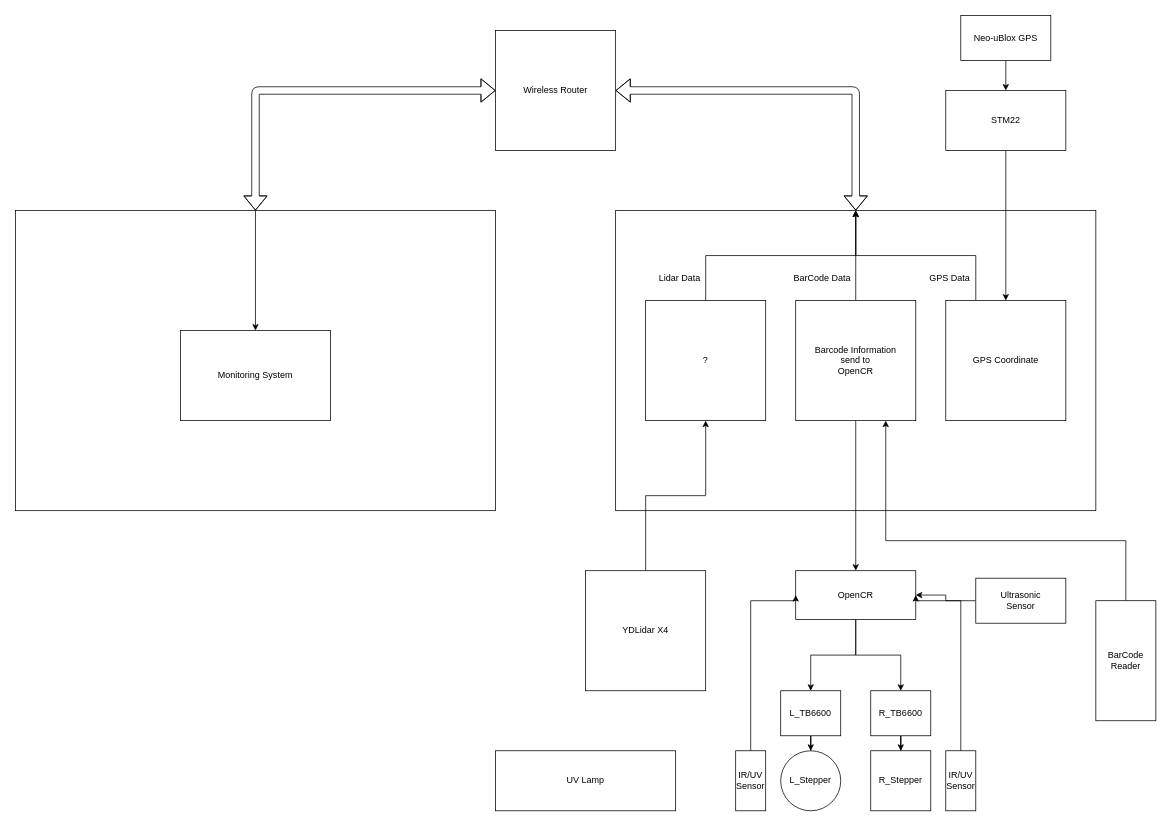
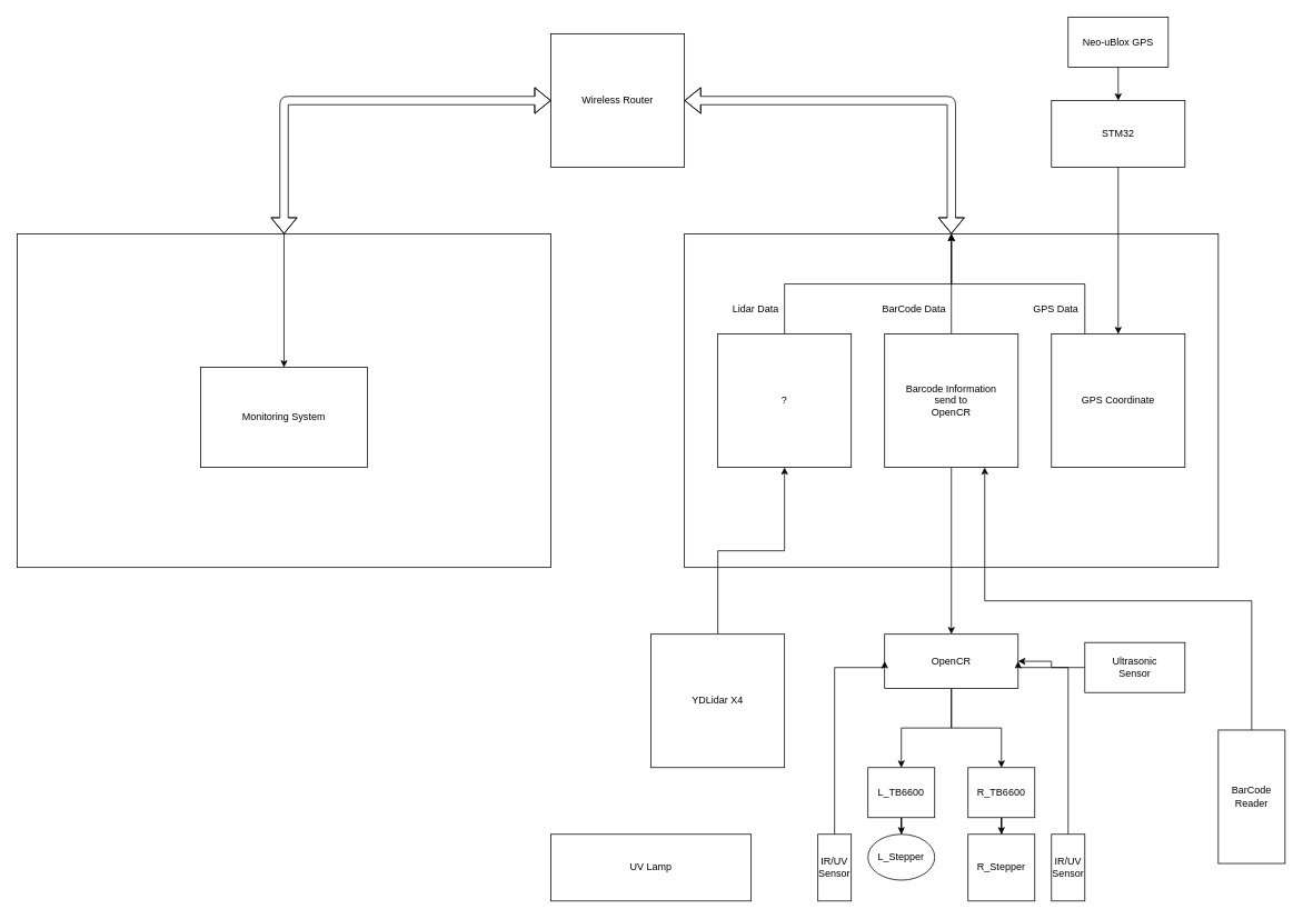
  <mxCell id="0" />
  <mxCell id="1" parent="0" />
  <mxCell id="2" value="" style="rounded=0;whiteSpace=wrap;html=1;fillColor=none;" parent="1" vertex="1"><mxGeometry x="820" y="280" width="640" height="400" as="geometry" /></mxCell>
  <mxCell id="3" style="edgeStyle=orthogonalEdgeStyle;rounded=0;orthogonalLoop=1;jettySize=auto;html=1;exitX=0.25;exitY=0;exitDx=0;exitDy=0;" parent="1" source="4" edge="1"><mxGeometry relative="1" as="geometry"><mxPoint x="1140" y="280" as="targetPoint" /><Array as="points"><mxPoint x="1300" y="340" /><mxPoint x="1140" y="340" /></Array></mxGeometry></mxCell>
  <mxCell id="4" value="GPS Coordinate" style="whiteSpace=wrap;html=1;" parent="1" vertex="1"><mxGeometry x="1260" y="400" width="160" height="160" as="geometry" /></mxCell>
  <mxCell id="5" style="edgeStyle=orthogonalEdgeStyle;rounded=0;orthogonalLoop=1;jettySize=auto;html=1;entryX=0.5;entryY=0;entryDx=0;entryDy=0;" parent="1" source="7" target="15" edge="1"><mxGeometry relative="1" as="geometry" /></mxCell>
  <mxCell id="6" style="edgeStyle=orthogonalEdgeStyle;rounded=0;orthogonalLoop=1;jettySize=auto;html=1;entryX=0.5;entryY=0;entryDx=0;entryDy=0;" parent="1" source="7" target="2" edge="1"><mxGeometry relative="1" as="geometry"><Array as="points"><mxPoint x="1140" y="330" /><mxPoint x="1140" y="330" /></Array></mxGeometry></mxCell>
  <mxCell id="7" value="Barcode Information&lt;br&gt;send to&lt;br&gt;OpenCR" style="whiteSpace=wrap;html=1;" parent="1" vertex="1"><mxGeometry x="1060" y="400" width="160" height="160" as="geometry" /></mxCell>
  <mxCell id="8" style="edgeStyle=orthogonalEdgeStyle;rounded=0;orthogonalLoop=1;jettySize=auto;html=1;entryX=0.5;entryY=0;entryDx=0;entryDy=0;" parent="1" source="9" target="4" edge="1"><mxGeometry relative="1" as="geometry" /></mxCell>
- <mxCell id="9" value="STM22" style="whiteSpace=wrap;html=1;" parent="1" vertex="1"><mxGeometry x="1260" y="120" width="160" height="80" as="geometry" /></mxCell>
+ <mxCell id="9" value="STM32" style="whiteSpace=wrap;html=1;" parent="1" vertex="1"><mxGeometry x="1260" y="120" width="160" height="80" as="geometry" /></mxCell>
  <mxCell id="10" style="edgeStyle=orthogonalEdgeStyle;rounded=0;orthogonalLoop=1;jettySize=auto;html=1;entryX=0.5;entryY=0;entryDx=0;entryDy=0;" parent="1" source="11" target="9" edge="1"><mxGeometry relative="1" as="geometry" /></mxCell>
  <mxCell id="11" value="Neo-uBlox GPS" style="whiteSpace=wrap;html=1;" parent="1" vertex="1"><mxGeometry x="1280" y="20" width="120" height="60" as="geometry" /></mxCell>
  <mxCell id="12" value="Wireless Router" style="whiteSpace=wrap;html=1;" parent="1" vertex="1"><mxGeometry x="660" y="40" width="160" height="160" as="geometry" /></mxCell>
  <mxCell id="13" style="edgeStyle=orthogonalEdgeStyle;rounded=0;orthogonalLoop=1;jettySize=auto;html=1;entryX=0.5;entryY=0;entryDx=0;entryDy=0;" parent="1" source="15" target="18" edge="1"><mxGeometry relative="1" as="geometry" /></mxCell>
  <mxCell id="14" style="edgeStyle=orthogonalEdgeStyle;rounded=0;orthogonalLoop=1;jettySize=auto;html=1;entryX=0.5;entryY=0;entryDx=0;entryDy=0;" parent="1" source="15" target="21" edge="1"><mxGeometry relative="1" as="geometry" /></mxCell>
  <mxCell id="15" value="OpenCR" style="whiteSpace=wrap;html=1;" parent="1" vertex="1"><mxGeometry x="1060" y="760" width="160" height="65" as="geometry" /></mxCell>
  <mxCell id="16" value="" style="rounded=0;whiteSpace=wrap;html=1;fillColor=none;" parent="1" vertex="1"><mxGeometry x="20" y="280" width="640" height="400" as="geometry" /></mxCell>
  <mxCell id="17" style="edgeStyle=orthogonalEdgeStyle;rounded=0;orthogonalLoop=1;jettySize=auto;html=1;entryX=0.5;entryY=0;entryDx=0;entryDy=0;" parent="1" source="18" target="19" edge="1"><mxGeometry relative="1" as="geometry" /></mxCell>
  <mxCell id="18" value="L_TB6600" style="whiteSpace=wrap;html=1;" parent="1" vertex="1"><mxGeometry x="1040" y="920" width="80" height="60" as="geometry" /></mxCell>
- <mxCell id="19" value="L_Stepper" style="ellipse;whiteSpace=wrap;html=1;" parent="1" vertex="1"><mxGeometry x="1040" y="1000" width="80" height="80" as="geometry" /></mxCell>
+ <mxCell id="19" value="L_Stepper" style="ellipse;whiteSpace=wrap;html=1;" parent="1" vertex="1"><mxGeometry x="1040" y="1000" width="80" height="55" as="geometry" /></mxCell>
  <mxCell id="20" style="edgeStyle=orthogonalEdgeStyle;rounded=0;orthogonalLoop=1;jettySize=auto;html=1;entryX=0.5;entryY=0;entryDx=0;entryDy=0;" parent="1" source="21" target="22" edge="1"><mxGeometry relative="1" as="geometry" /></mxCell>
  <mxCell id="21" value="R_TB6600" style="whiteSpace=wrap;html=1;" parent="1" vertex="1"><mxGeometry x="1160" y="920" width="80" height="60" as="geometry" /></mxCell>
  <mxCell id="22" value="R_Stepper" style="whiteSpace=wrap;html=1;rounded=0;" parent="1" vertex="1"><mxGeometry x="1160" y="1000" width="80" height="80" as="geometry" /></mxCell>
  <mxCell id="23" style="edgeStyle=orthogonalEdgeStyle;rounded=0;orthogonalLoop=1;jettySize=auto;html=1;entryX=0;entryY=0.5;entryDx=0;entryDy=0;" parent="1" source="24" target="15" edge="1"><mxGeometry relative="1" as="geometry"><Array as="points"><mxPoint x="1000" y="800" /></Array></mxGeometry></mxCell>
  <mxCell id="24" value="IR/UV &lt;br&gt;Sensor" style="whiteSpace=wrap;html=1;" parent="1" vertex="1"><mxGeometry x="980" y="1000" width="40" height="80" as="geometry" /></mxCell>
  <mxCell id="25" style="edgeStyle=orthogonalEdgeStyle;rounded=0;orthogonalLoop=1;jettySize=auto;html=1;entryX=1;entryY=0.5;entryDx=0;entryDy=0;" parent="1" source="26" target="15" edge="1"><mxGeometry relative="1" as="geometry"><Array as="points"><mxPoint x="1280" y="800" /></Array></mxGeometry></mxCell>
  <mxCell id="26" value="IR/UV &lt;br&gt;Sensor" style="whiteSpace=wrap;html=1;" parent="1" vertex="1"><mxGeometry x="1260" y="1000" width="40" height="80" as="geometry" /></mxCell>
  <mxCell id="27" style="edgeStyle=orthogonalEdgeStyle;rounded=0;orthogonalLoop=1;jettySize=auto;html=1;entryX=1;entryY=0.5;entryDx=0;entryDy=0;" parent="1" source="28" target="15" edge="1"><mxGeometry relative="1" as="geometry" /></mxCell>
  <mxCell id="28" value="Ultrasonic&lt;br&gt;Sensor" style="whiteSpace=wrap;html=1;" parent="1" vertex="1"><mxGeometry x="1300" y="770" width="120" height="60" as="geometry" /></mxCell>
  <mxCell id="29" style="edgeStyle=orthogonalEdgeStyle;rounded=0;orthogonalLoop=1;jettySize=auto;html=1;entryX=0.5;entryY=1;entryDx=0;entryDy=0;" parent="1" source="30" target="40" edge="1"><mxGeometry relative="1" as="geometry" /></mxCell>
  <mxCell id="30" value="YDLidar X4" style="whiteSpace=wrap;html=1;" parent="1" vertex="1"><mxGeometry x="780" y="760" width="160" height="160" as="geometry" /></mxCell>
  <mxCell id="31" value="" style="shape=flexArrow;endArrow=classic;startArrow=classic;html=1;entryX=0;entryY=0.5;entryDx=0;entryDy=0;exitX=0.5;exitY=0;exitDx=0;exitDy=0;" parent="1" source="16" target="12" edge="1"><mxGeometry width="100" height="100" relative="1" as="geometry"><mxPoint x="440" y="210" as="sourcePoint" /><mxPoint x="540" y="110" as="targetPoint" /><Array as="points"><mxPoint x="340" y="120" /></Array></mxGeometry></mxCell>
  <mxCell id="32" value="" style="shape=flexArrow;endArrow=classic;startArrow=classic;html=1;exitX=1;exitY=0.5;exitDx=0;exitDy=0;entryX=0.5;entryY=0;entryDx=0;entryDy=0;" parent="1" source="12" target="2" edge="1"><mxGeometry width="100" height="100" relative="1" as="geometry"><mxPoint x="1010" y="190" as="sourcePoint" /><mxPoint x="1110" y="90" as="targetPoint" /><Array as="points"><mxPoint x="1140" y="120" /></Array></mxGeometry></mxCell>
  <mxCell id="33" style="edgeStyle=orthogonalEdgeStyle;rounded=0;orthogonalLoop=1;jettySize=auto;html=1;entryX=0.75;entryY=1;entryDx=0;entryDy=0;" parent="1" source="34" target="7" edge="1"><mxGeometry relative="1" as="geometry"><Array as="points"><mxPoint x="1500" y="720" /><mxPoint x="1180" y="720" /></Array></mxGeometry></mxCell>
- <mxCell id="34" value="BarCode Reader" style="whiteSpace=wrap;html=1;" parent="1" vertex="1"><mxGeometry x="1460" y="800" width="80" height="160" as="geometry" /></mxCell>
+ <mxCell id="34" value="BarCode Reader" style="whiteSpace=wrap;html=1;" parent="1" vertex="1"><mxGeometry x="1460" y="875" width="80" height="160" as="geometry" /></mxCell>
  <mxCell id="35" value="Monitoring System" style="whiteSpace=wrap;html=1;" parent="1" vertex="1"><mxGeometry x="240" y="440" width="200" height="120" as="geometry" /></mxCell>
  <mxCell id="36" value="" style="endArrow=classic;html=1;entryX=0.5;entryY=0;entryDx=0;entryDy=0;" parent="1" target="35" edge="1"><mxGeometry width="50" height="50" relative="1" as="geometry"><mxPoint x="340" y="280" as="sourcePoint" /><mxPoint x="630" y="460" as="targetPoint" /></mxGeometry></mxCell>
  <mxCell id="37" value="GPS Data" style="text;html=1;align=center;verticalAlign=middle;resizable=0;points=[];autosize=1;strokeColor=none;" parent="1" vertex="1"><mxGeometry x="1230" y="360" width="70" height="20" as="geometry" /></mxCell>
  <mxCell id="38" value="BarCode Data" style="text;html=1;align=center;verticalAlign=middle;resizable=0;points=[];autosize=1;strokeColor=none;" parent="1" vertex="1"><mxGeometry x="1050" y="360" width="90" height="20" as="geometry" /></mxCell>
  <mxCell id="39" style="edgeStyle=orthogonalEdgeStyle;rounded=0;orthogonalLoop=1;jettySize=auto;html=1;" parent="1" source="40" edge="1"><mxGeometry relative="1" as="geometry"><mxPoint x="1140" y="280" as="targetPoint" /><Array as="points"><mxPoint x="940" y="340" /><mxPoint x="1140" y="340" /></Array></mxGeometry></mxCell>
  <mxCell id="40" value="?" style="whiteSpace=wrap;html=1;" parent="1" vertex="1"><mxGeometry x="860" y="400" width="160" height="160" as="geometry" /></mxCell>
  <mxCell id="41" value="Lidar Data" style="text;html=1;align=center;verticalAlign=middle;resizable=0;points=[];autosize=1;strokeColor=none;" parent="1" vertex="1"><mxGeometry x="870" y="360" width="70" height="20" as="geometry" /></mxCell>
  <mxCell id="42" value="UV Lamp" style="whiteSpace=wrap;html=1;" parent="1" vertex="1"><mxGeometry x="660" y="1000" width="240" height="80" as="geometry" /></mxCell>
